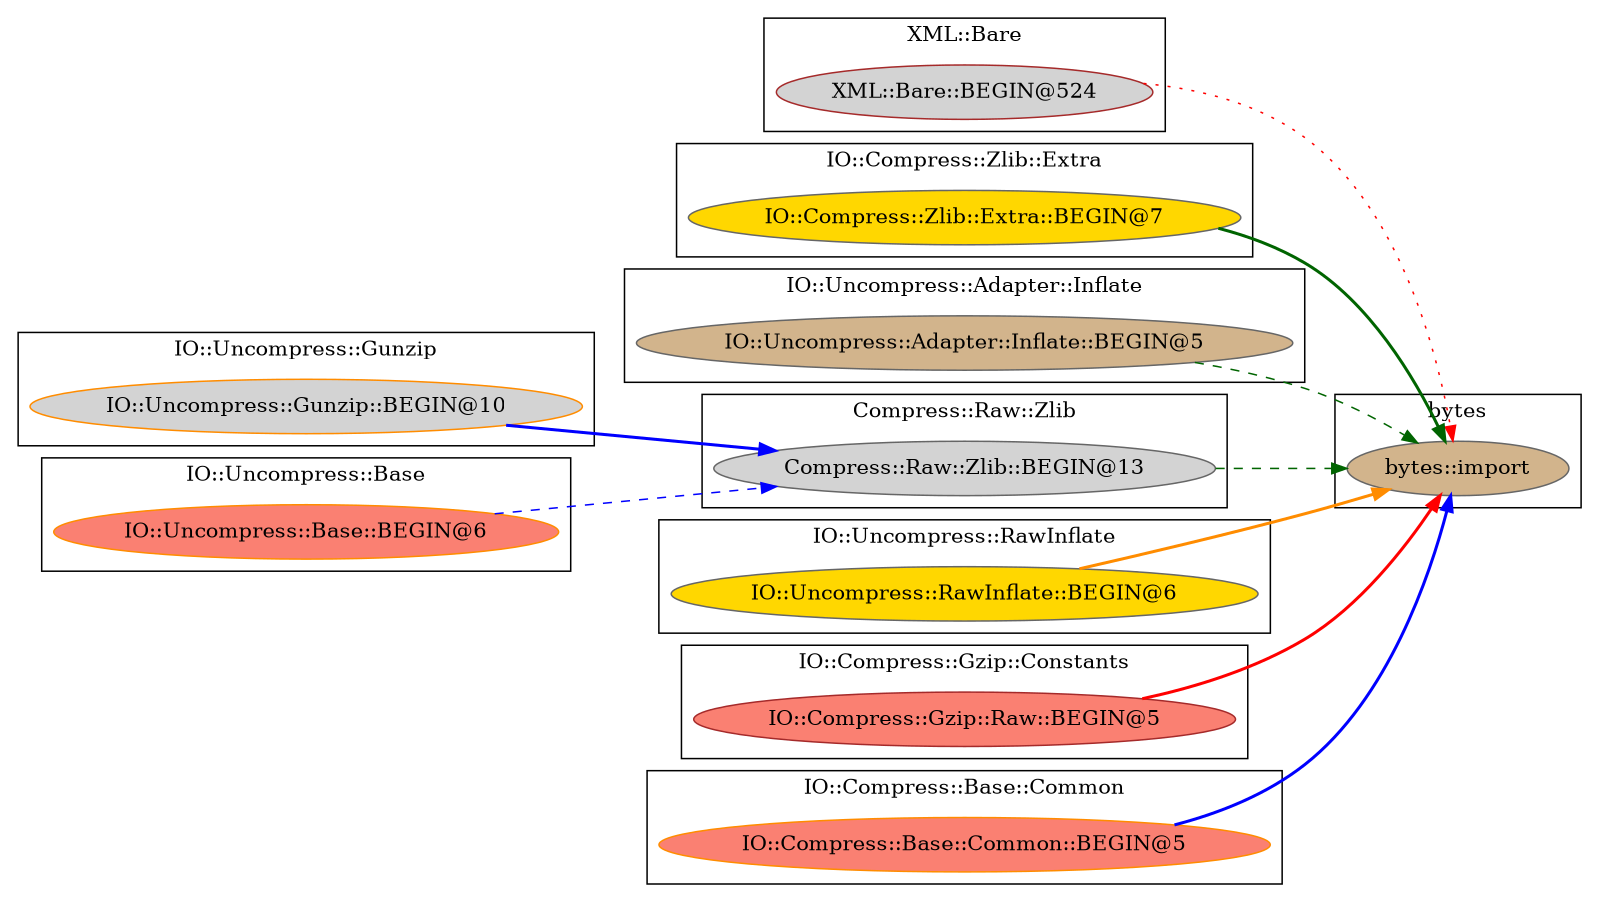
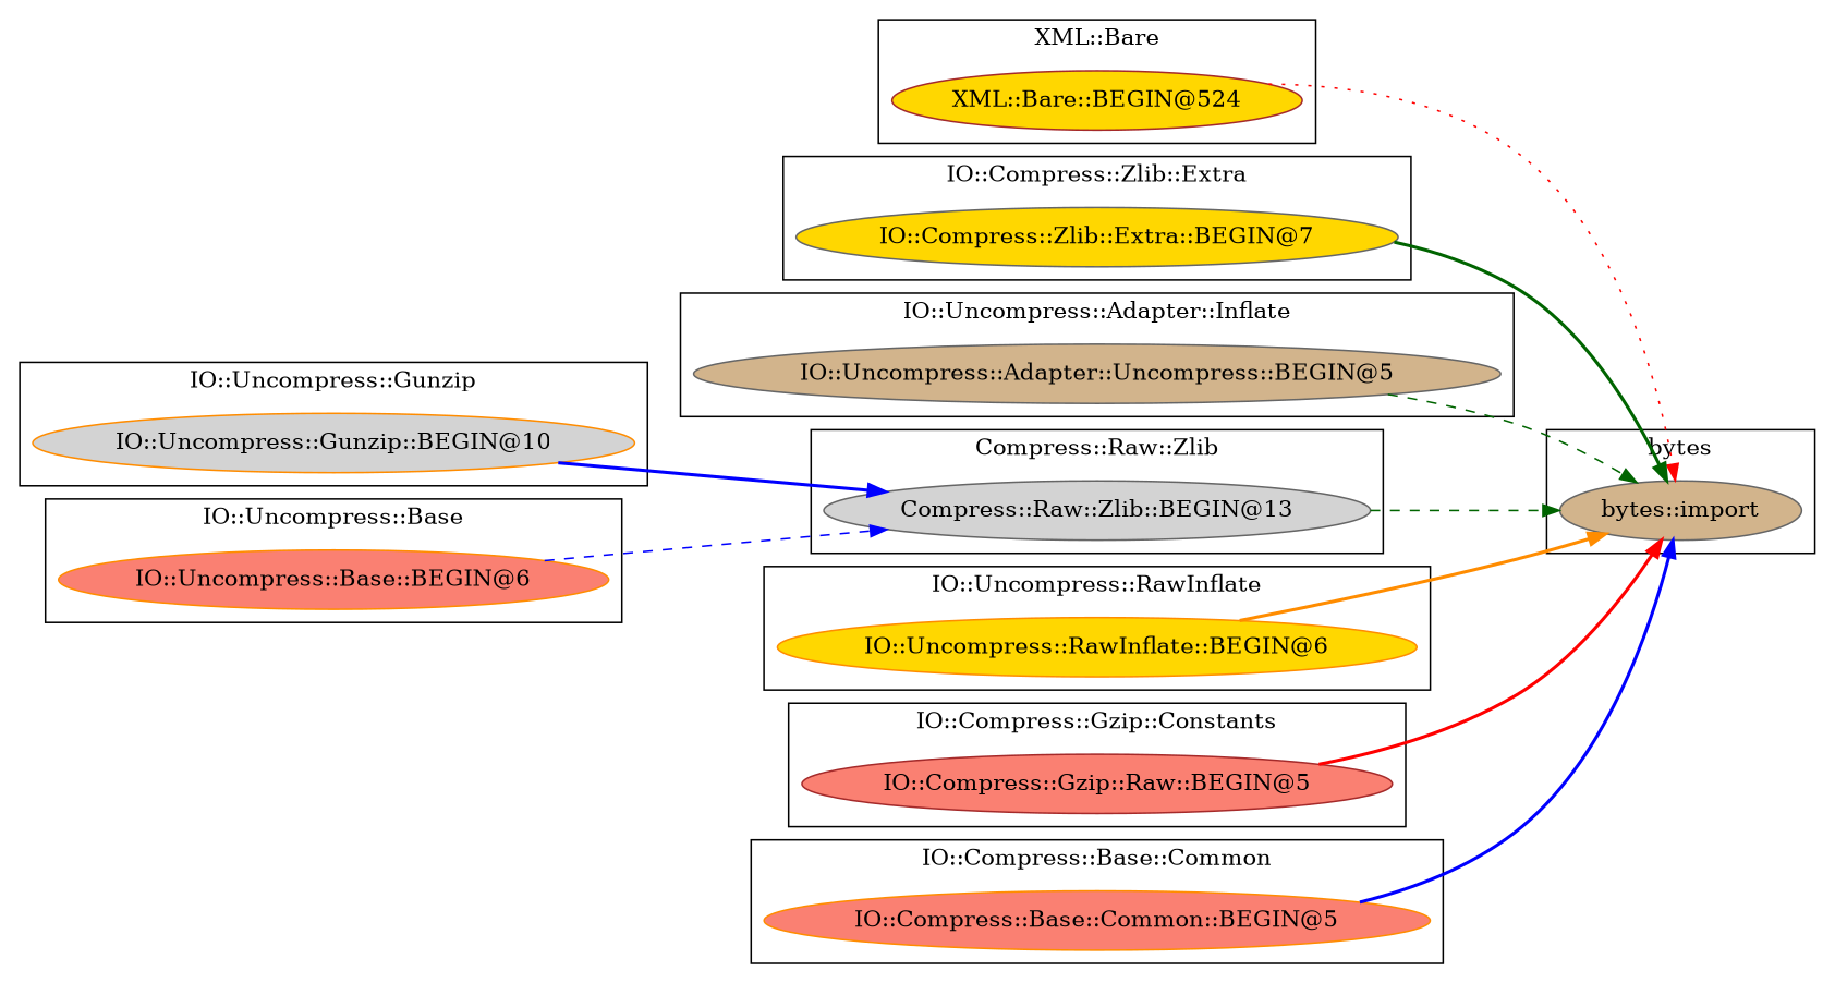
  digraph {
    rankdir=LR
    node [color=gray40 fillcolor=lightgrey style=filled]
    edge [color=darkgreen style=bold]
-   "XML::Bare::BEGIN@524" [color=brown]
+   "XML::Bare::BEGIN@524" [color=brown fillcolor=gold]
    "IO::Compress::Zlib::Extra::BEGIN@7" [fillcolor=gold]
    "bytes::import" [fillcolor=tan]
-   "IO::Uncompress::Adapter::Inflate::BEGIN@5" [fillcolor=tan]
+   "IO::Uncompress::Adapter::Inflate::BEGIN@5" [fillcolor=tan label="IO::Uncompress::Adapter::Uncompress::BEGIN@5"]
    "Compress::Raw::Zlib::BEGIN@13"
-   "IO::Uncompress::RawInflate::BEGIN@6" [fillcolor=gold]
+   "IO::Uncompress::RawInflate::BEGIN@6" [color=darkorange fillcolor=gold]
    "IO::Uncompress::Gunzip::BEGIN@10" [color=darkorange]
    "IO::Uncompress::Base::BEGIN@6" [color=darkorange fillcolor=salmon]
    n9 [color=brown fillcolor=salmon label="IO::Compress::Gzip::Raw::BEGIN@5"]
    "IO::Compress::Base::Common::BEGIN@5" [color=darkorange fillcolor=salmon]
    subgraph cluster_1 {
      label="XML::Bare"
      "XML::Bare::BEGIN@524"
    }
    subgraph cluster_2 {
      label="IO::Compress::Zlib::Extra"
      "IO::Compress::Zlib::Extra::BEGIN@7"
    }
    subgraph cluster_3 {
      label=bytes
      "bytes::import"
    }
    subgraph cluster_4 {
      label="IO::Uncompress::Adapter::Inflate"
      "IO::Uncompress::Adapter::Inflate::BEGIN@5"
    }
    subgraph cluster_5 {
      label="Compress::Raw::Zlib"
      "Compress::Raw::Zlib::BEGIN@13"
    }
    subgraph cluster_6 {
      label="IO::Uncompress::RawInflate"
      "IO::Uncompress::RawInflate::BEGIN@6"
    }
    subgraph cluster_7 {
      label="IO::Uncompress::Gunzip"
      "IO::Uncompress::Gunzip::BEGIN@10"
    }
    subgraph cluster_8 {
      label="IO::Uncompress::Base"
      "IO::Uncompress::Base::BEGIN@6"
    }
    subgraph cluster_9 {
      label="IO::Compress::Gzip::Constants"
      n9
    }
    subgraph cluster_10 {
      label="IO::Compress::Base::Common"
      "IO::Compress::Base::Common::BEGIN@5"
    }
    "XML::Bare::BEGIN@524" -> "bytes::import" [color=red style=dotted]
    "IO::Compress::Zlib::Extra::BEGIN@7" -> "bytes::import"
    "IO::Uncompress::Adapter::Inflate::BEGIN@5" -> "bytes::import" [style=dashed]
    "Compress::Raw::Zlib::BEGIN@13" -> "bytes::import" [style=dashed]
    "IO::Uncompress::RawInflate::BEGIN@6" -> "bytes::import" [color=darkorange]
    "IO::Uncompress::Gunzip::BEGIN@10" -> "Compress::Raw::Zlib::BEGIN@13" [color=blue]
    "IO::Uncompress::Base::BEGIN@6" -> "Compress::Raw::Zlib::BEGIN@13" [color=blue style=dashed]
    n9 -> "bytes::import" [color=red]
    "IO::Compress::Base::Common::BEGIN@5" -> "bytes::import" [color=blue]
  }
